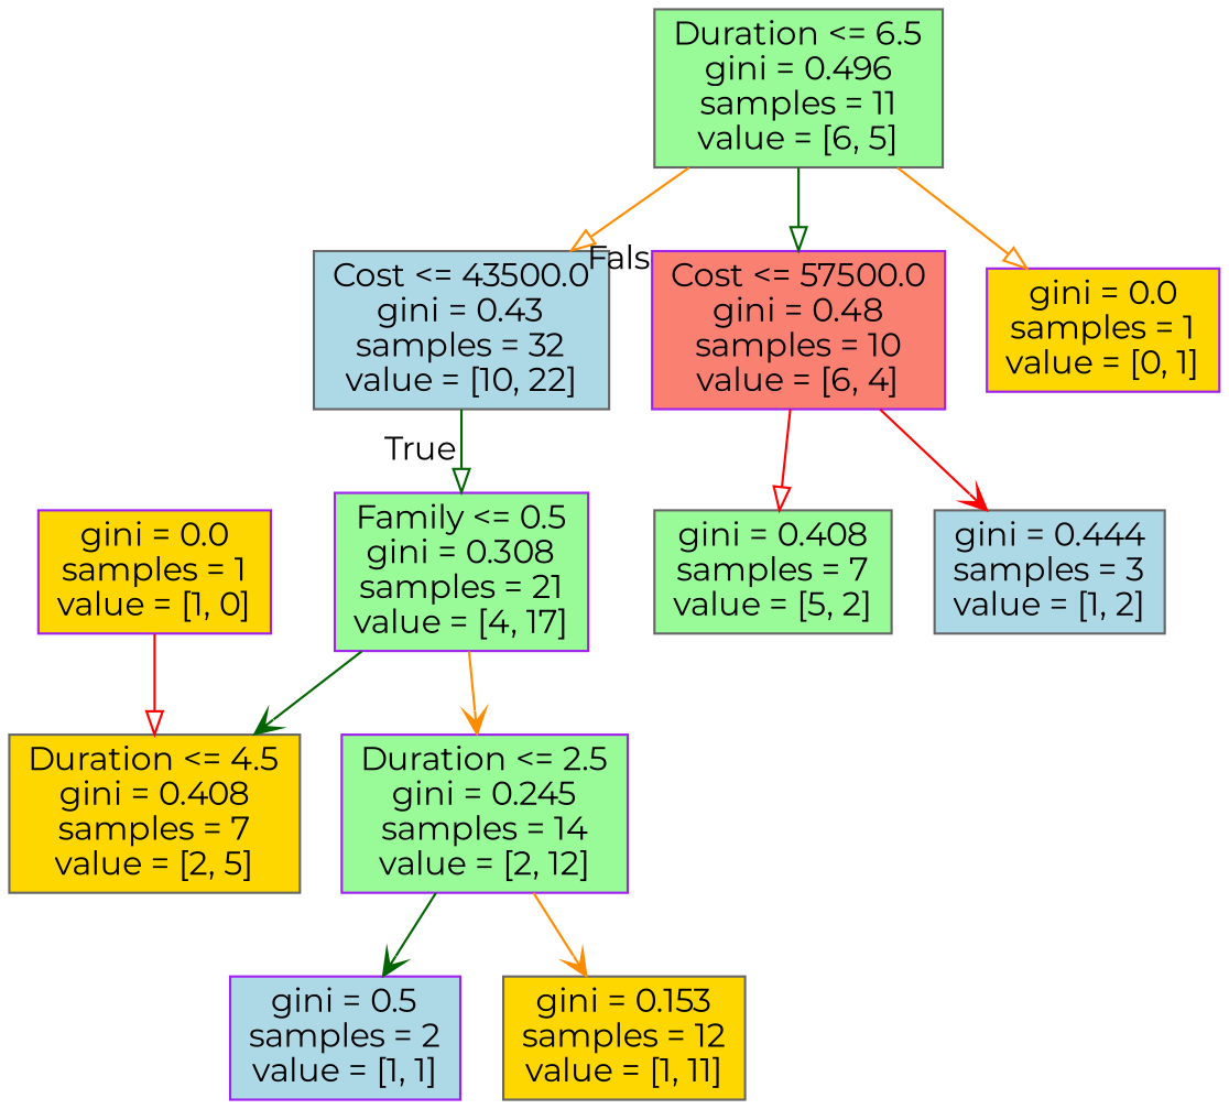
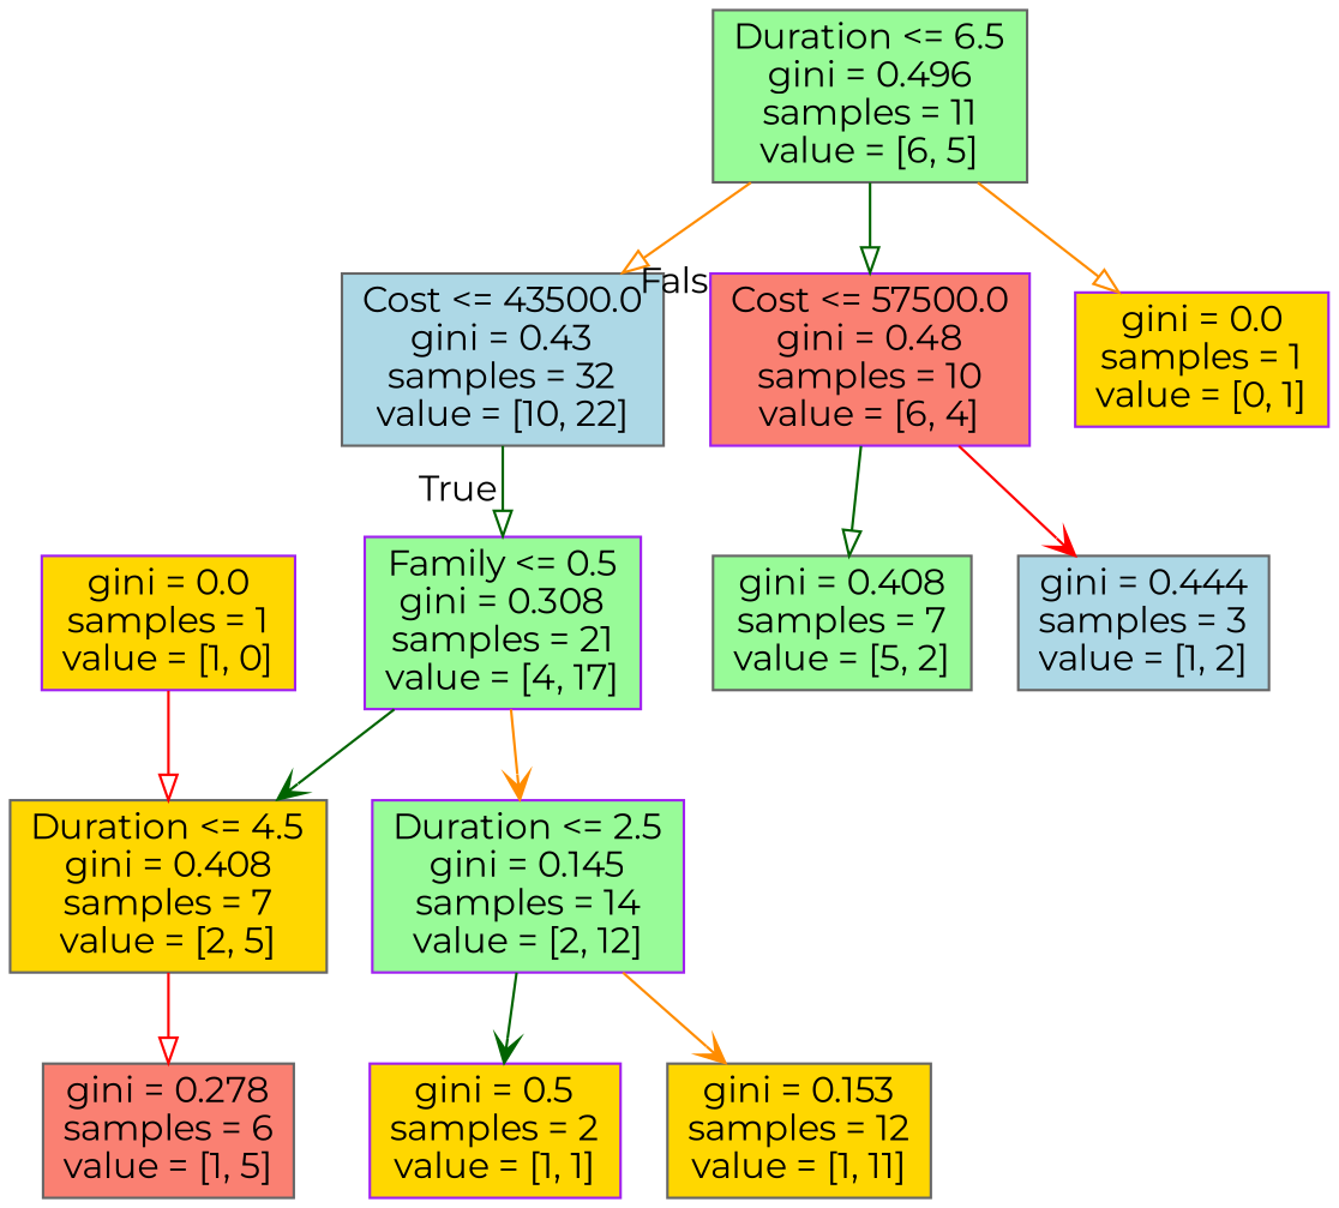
  digraph {
    fontname=Montserrat
    node [color=gray40 fillcolor=gold fontname=Montserrat shape=box style=filled]
    edge [arrowhead=onormal color=darkgreen fontname=Montserrat]
    n1 [fillcolor=lightblue label="Cost <= 43500.0\ngini = 0.43\nsamples = 32\nvalue = [10, 22]"]
    n2 [color=purple fillcolor=palegreen label="Family <= 0.5\ngini = 0.308\nsamples = 21\nvalue = [4, 17]"]
    n3 [label="Duration <= 4.5\ngini = 0.408\nsamples = 7\nvalue = [2, 5]"]
-   n4 [color=purple fillcolor=palegreen label="Duration <= 2.5\ngini = 0.245\nsamples = 14\nvalue = [2, 12]"]
+   n4 [color=purple fillcolor=palegreen label="Duration <= 2.5\ngini = 0.145\nsamples = 14\nvalue = [2, 12]"]
    n5 [fillcolor=palegreen label="Duration <= 6.5\ngini = 0.496\nsamples = 11\nvalue = [6, 5]"]
    n6 [color=purple fillcolor=salmon label="Cost <= 57500.0\ngini = 0.48\nsamples = 10\nvalue = [6, 4]"]
    n7 [color=purple label="gini = 0.0\nsamples = 1\nvalue = [0, 1]"]
-   n9 [color=purple fillcolor=lightblue label="gini = 0.5\nsamples = 2\nvalue = [1, 1]"]
+   n8 [fillcolor=salmon label="gini = 0.278\nsamples = 6\nvalue = [1, 5]"]
+   n9 [color=purple label="gini = 0.5\nsamples = 2\nvalue = [1, 1]"]
    n10 [label="gini = 0.153\nsamples = 12\nvalue = [1, 11]"]
    n11 [color=purple label="gini = 0.0\nsamples = 1\nvalue = [1, 0]"]
    n12 [fillcolor=palegreen label="gini = 0.408\nsamples = 7\nvalue = [5, 2]"]
    n13 [fillcolor=lightblue label="gini = 0.444\nsamples = 3\nvalue = [1, 2]"]
    n1 -> n2 [headlabel=True labelangle=45 labeldistance=2.5]
    n2 -> n3 [arrowhead=vee]
    n2 -> n4 [arrowhead=vee color=darkorange]
+   n3 -> n8 [color=red]
    n4 -> n9 [arrowhead=vee]
    n4 -> n10 [arrowhead=vee color=darkorange]
    n5 -> n1 [color=darkorange headlabel=False labelangle=-45 labeldistance=2.5]
    n5 -> n6
    n5 -> n7 [color=darkorange]
-   n6 -> n12 [color=red]
+   n6 -> n12
    n6 -> n13 [arrowhead=vee color=red]
    n11 -> n3 [color=red]
  }
